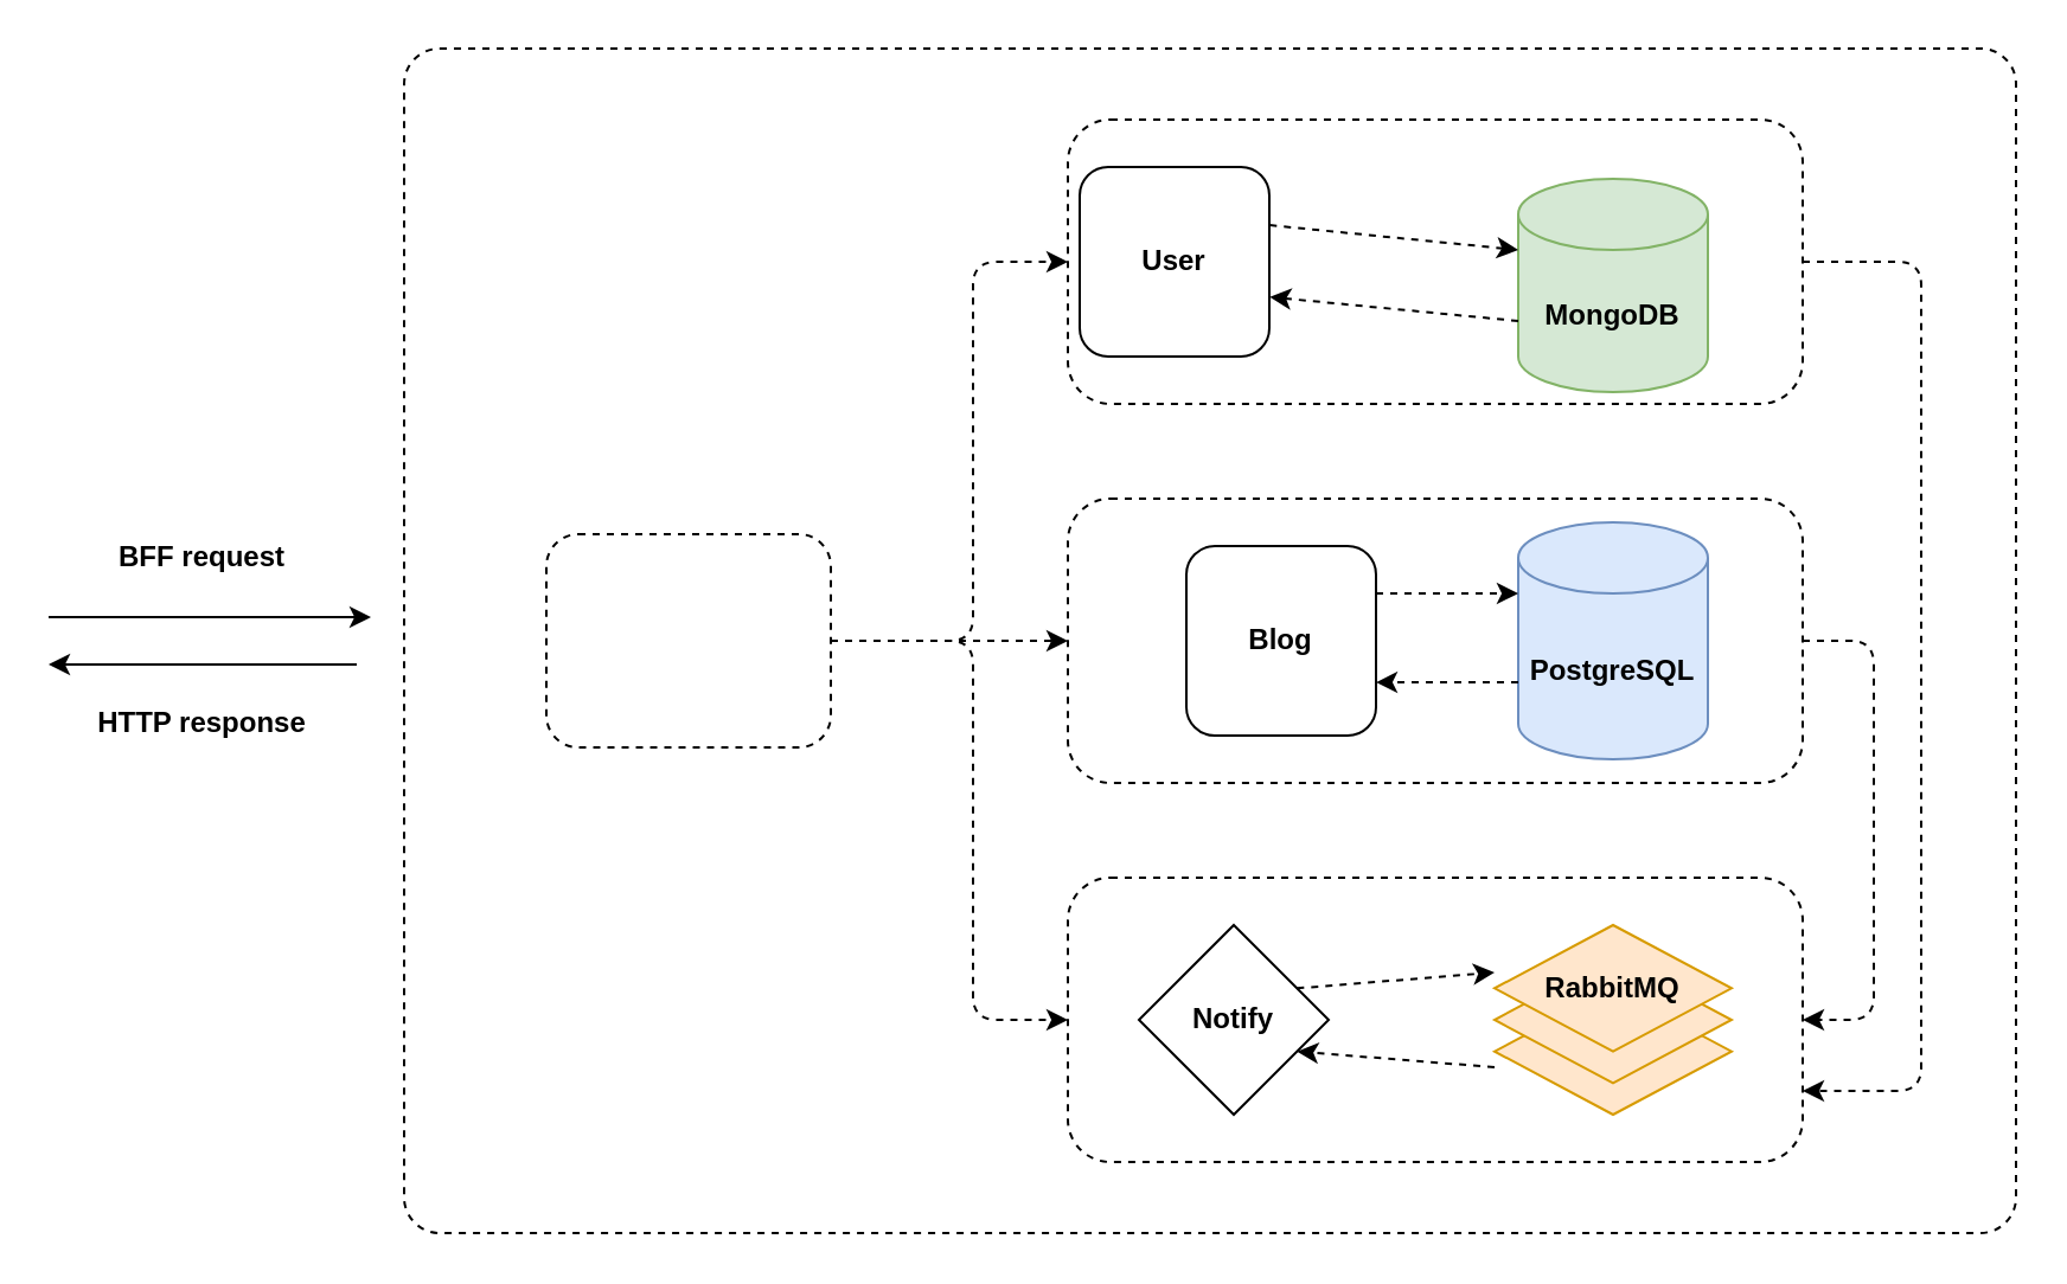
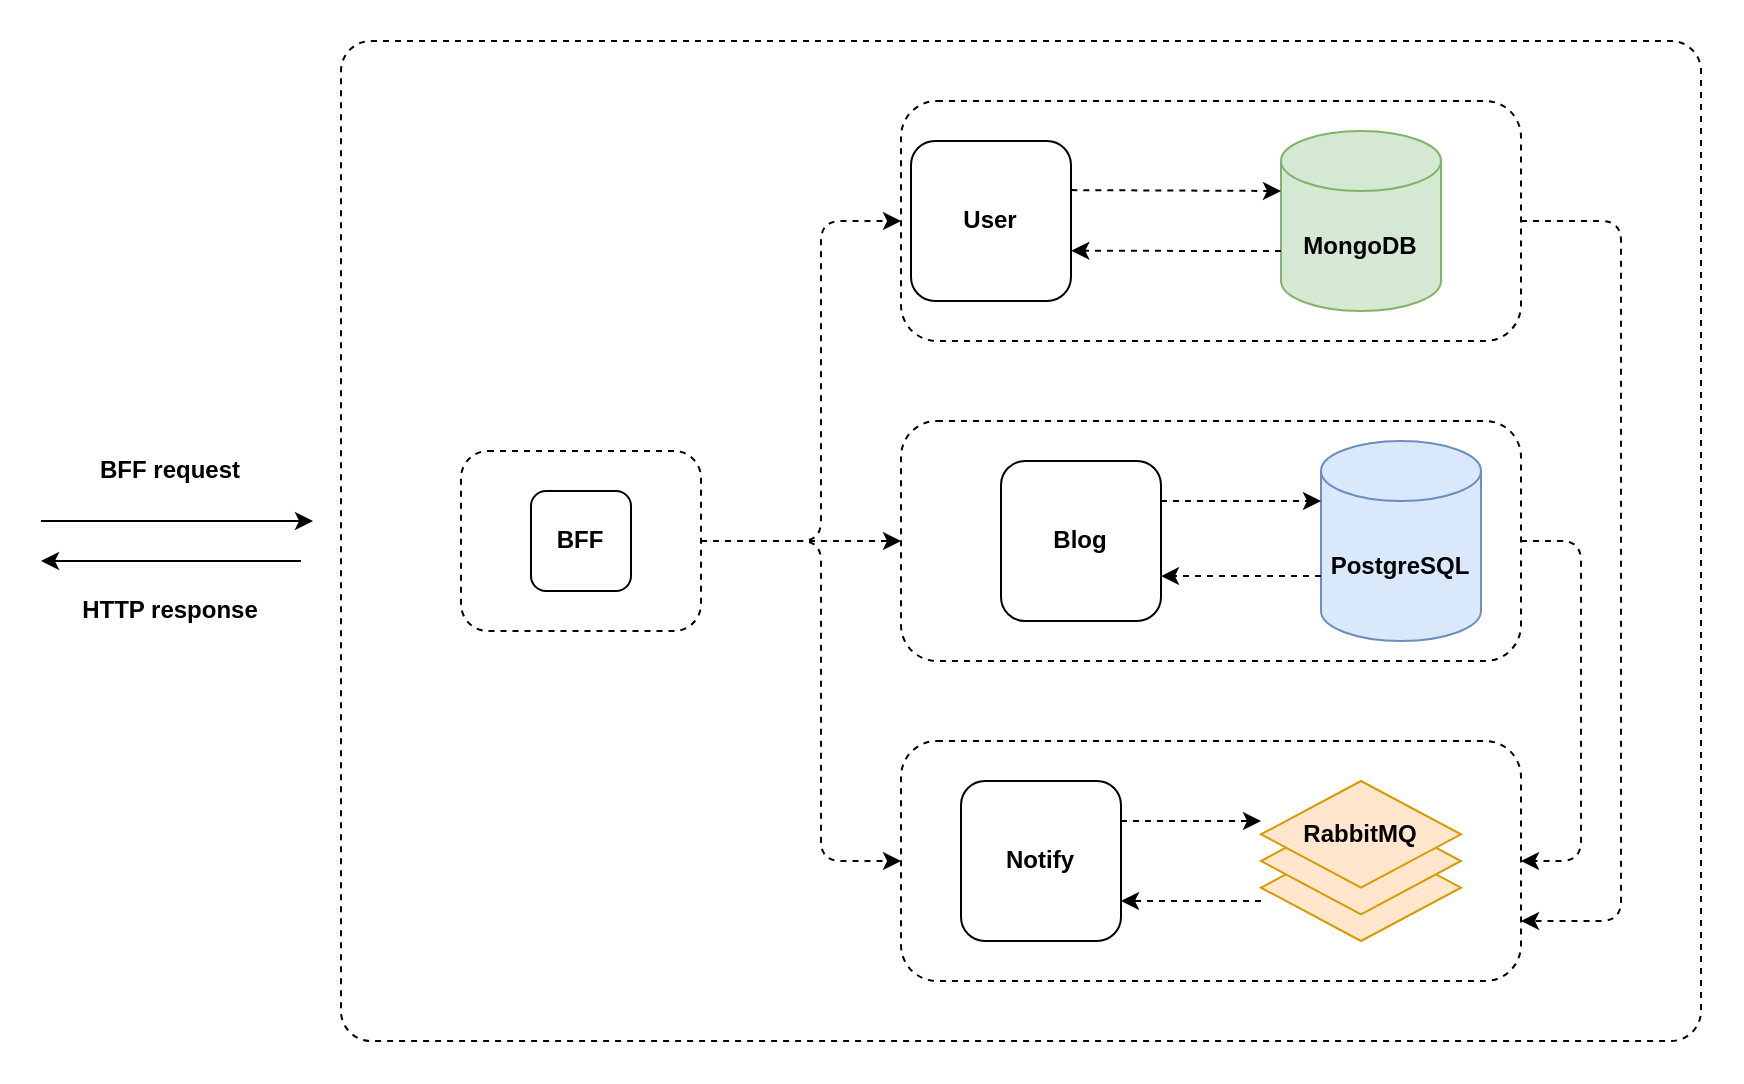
  <mxCell id="0" />
  <mxCell id="1" parent="0" />
  <mxCell id="2" value="" style="rounded=1;whiteSpace=wrap;html=1;fillColor=none;dashed=1;arcSize=3;" vertex="1" parent="1"><mxGeometry x="170" y="20" width="680" height="500" as="geometry" /></mxCell>
  <mxCell id="3" value="" style="endArrow=classic;html=1;rounded=0;" edge="1" parent="1"><mxGeometry width="50" height="50" relative="1" as="geometry"><mxPoint x="20" y="260" as="sourcePoint" /><mxPoint x="156" y="260" as="targetPoint" /></mxGeometry></mxCell>
  <mxCell id="4" value="BFF request" style="text;html=1;strokeColor=none;fillColor=none;align=center;verticalAlign=middle;whiteSpace=wrap;rounded=0;fontStyle=1" vertex="1" parent="1"><mxGeometry x="20" y="220" width="130" height="30" as="geometry" /></mxCell>
  <mxCell id="5" value="" style="endArrow=classic;html=1;rounded=1;exitX=1;exitY=0.5;exitDx=0;exitDy=0;entryX=0;entryY=0.5;entryDx=0;entryDy=0;dashed=1;" edge="1" parent="1" source="13" target="7"><mxGeometry width="50" height="50" relative="1" as="geometry"><mxPoint x="350" y="360" as="sourcePoint" /><mxPoint x="400" y="310" as="targetPoint" /></mxGeometry></mxCell>
  <mxCell id="6" value="" style="group" connectable="0" vertex="1" parent="1"><mxGeometry x="450" y="210" width="310" height="120" as="geometry" /></mxCell>
  <mxCell id="7" value="" style="rounded=1;whiteSpace=wrap;html=1;dashed=1;" vertex="1" parent="6"><mxGeometry width="310" height="120" as="geometry" /></mxCell>
- <mxCell id="8" value="PostgreSQL" style="shape=cylinder3;whiteSpace=wrap;html=1;boundedLbl=1;backgroundOutline=1;size=15;fillColor=#dae8fc;strokeColor=#6c8ebf;fontStyle=1" vertex="1" parent="6"><mxGeometry x="190" y="10" width="80" height="100" as="geometry" /></mxCell>
+ <mxCell id="8" value="PostgreSQL" style="shape=cylinder3;whiteSpace=wrap;html=1;boundedLbl=1;backgroundOutline=1;size=15;fillColor=#dae8fc;strokeColor=#6c8ebf;fontStyle=1" vertex="1" parent="6"><mxGeometry x="210" y="10" width="80" height="100" as="geometry" /></mxCell>
  <mxCell id="9" value="&lt;b&gt;Blog&lt;/b&gt;" style="whiteSpace=wrap;html=1;aspect=fixed;rounded=1;" vertex="1" parent="6"><mxGeometry x="50" y="20" width="80" height="80" as="geometry" /></mxCell>
  <mxCell id="10" value="" style="endArrow=classic;html=1;rounded=0;exitX=1;exitY=0.25;exitDx=0;exitDy=0;entryX=0;entryY=0;entryDx=0;entryDy=30;entryPerimeter=0;dashed=1;" edge="1" parent="6" source="9" target="8"><mxGeometry width="50" height="50" relative="1" as="geometry"><mxPoint x="160" y="70" as="sourcePoint" /><mxPoint x="210" y="20" as="targetPoint" /></mxGeometry></mxCell>
  <mxCell id="11" value="" style="endArrow=classic;html=1;rounded=0;exitX=0;exitY=0;exitDx=0;exitDy=67.5;exitPerimeter=0;entryX=1;entryY=0.719;entryDx=0;entryDy=0;entryPerimeter=0;dashed=1;" edge="1" parent="6" source="8" target="9"><mxGeometry width="50" height="50" relative="1" as="geometry"><mxPoint x="160" y="70" as="sourcePoint" /><mxPoint x="210" y="20" as="targetPoint" /></mxGeometry></mxCell>
  <mxCell id="12" value="" style="group" connectable="0" vertex="1" parent="1"><mxGeometry x="230" y="225" width="120" height="90" as="geometry" /></mxCell>
  <mxCell id="13" value="" style="rounded=1;whiteSpace=wrap;html=1;dashed=1;" vertex="1" parent="12"><mxGeometry width="120" height="90" as="geometry" /></mxCell>
+ <mxCell id="14" value="BFF" style="whiteSpace=wrap;html=1;aspect=fixed;fontStyle=1;rounded=1;" vertex="1" parent="12"><mxGeometry x="35" y="20" width="50" height="50" as="geometry" /></mxCell>
  <mxCell id="15" value="" style="endArrow=classic;html=1;rounded=1;exitX=1;exitY=0.5;exitDx=0;exitDy=0;entryX=0;entryY=0.5;entryDx=0;entryDy=0;dashed=1;" edge="1" parent="1" source="13" target="22"><mxGeometry width="50" height="50" relative="1" as="geometry"><mxPoint x="550" y="240" as="sourcePoint" /><mxPoint x="600" y="190" as="targetPoint" /><Array as="points"><mxPoint x="410" y="270" /><mxPoint x="410" y="110" /></Array></mxGeometry></mxCell>
  <mxCell id="16" value="" style="endArrow=classic;html=1;rounded=1;exitX=1;exitY=0.5;exitDx=0;exitDy=0;entryX=0;entryY=0.5;entryDx=0;entryDy=0;dashed=1;" edge="1" parent="1" source="13" target="28"><mxGeometry width="50" height="50" relative="1" as="geometry"><mxPoint x="550" y="240" as="sourcePoint" /><mxPoint x="600" y="190" as="targetPoint" /><Array as="points"><mxPoint x="410" y="270" /><mxPoint x="410" y="430" /></Array></mxGeometry></mxCell>
  <mxCell id="17" value="" style="endArrow=classic;html=1;rounded=1;exitX=1;exitY=0.5;exitDx=0;exitDy=0;entryX=1;entryY=0.75;entryDx=0;entryDy=0;dashed=1;" edge="1" parent="1" source="22" target="28"><mxGeometry width="50" height="50" relative="1" as="geometry"><mxPoint x="550" y="240" as="sourcePoint" /><mxPoint x="600" y="190" as="targetPoint" /><Array as="points"><mxPoint x="810" y="110" /><mxPoint x="810" y="460" /></Array></mxGeometry></mxCell>
  <mxCell id="18" value="" style="endArrow=classic;html=1;rounded=1;exitX=1;exitY=0.5;exitDx=0;exitDy=0;entryX=1;entryY=0.5;entryDx=0;entryDy=0;dashed=1;" edge="1" parent="1" source="7" target="28"><mxGeometry width="50" height="50" relative="1" as="geometry"><mxPoint x="550" y="240" as="sourcePoint" /><mxPoint x="600" y="190" as="targetPoint" /><Array as="points"><mxPoint x="790" y="270" /><mxPoint x="790" y="430" /></Array></mxGeometry></mxCell>
  <mxCell id="19" value="" style="endArrow=classic;html=1;rounded=0;" edge="1" parent="1"><mxGeometry width="50" height="50" relative="1" as="geometry"><mxPoint x="150" y="280" as="sourcePoint" /><mxPoint x="20" y="280" as="targetPoint" /></mxGeometry></mxCell>
  <mxCell id="20" value="HTTP response" style="text;html=1;strokeColor=none;fillColor=none;align=center;verticalAlign=middle;whiteSpace=wrap;rounded=0;fontStyle=1" vertex="1" parent="1"><mxGeometry x="20" y="290" width="130" height="30" as="geometry" /></mxCell>
  <mxCell id="21" value="" style="group" connectable="0" vertex="1" parent="1"><mxGeometry x="450" y="50" width="310" height="120" as="geometry" /></mxCell>
  <mxCell id="22" value="" style="rounded=1;whiteSpace=wrap;html=1;dashed=1;" vertex="1" parent="21"><mxGeometry width="310" height="120" as="geometry" /></mxCell>
- <mxCell id="23" value="MongoDB" style="shape=cylinder3;whiteSpace=wrap;html=1;boundedLbl=1;backgroundOutline=1;size=15;fillColor=#d5e8d4;strokeColor=#82b366;fontStyle=1" vertex="1" parent="21"><mxGeometry x="190" y="25" width="80" height="90" as="geometry" /></mxCell>
+ <mxCell id="23" value="MongoDB" style="shape=cylinder3;whiteSpace=wrap;html=1;boundedLbl=1;backgroundOutline=1;size=15;fillColor=#d5e8d4;strokeColor=#82b366;fontStyle=1" vertex="1" parent="21"><mxGeometry x="190" y="15" width="80" height="90" as="geometry" /></mxCell>
  <mxCell id="24" value="&lt;b&gt;User&lt;/b&gt;" style="whiteSpace=wrap;html=1;aspect=fixed;rounded=1;" vertex="1" parent="21"><mxGeometry x="5" y="20" width="80" height="80" as="geometry" /></mxCell>
  <mxCell id="25" value="" style="endArrow=classic;html=1;rounded=0;entryX=0;entryY=0;entryDx=0;entryDy=30;entryPerimeter=0;exitX=1.002;exitY=0.307;exitDx=0;exitDy=0;exitPerimeter=0;dashed=1;" edge="1" parent="21" source="24" target="23"><mxGeometry width="50" height="50" relative="1" as="geometry"><mxPoint x="40" y="180" as="sourcePoint" /><mxPoint x="90" y="130" as="targetPoint" /></mxGeometry></mxCell>
  <mxCell id="26" value="" style="endArrow=classic;html=1;rounded=0;exitX=0;exitY=0;exitDx=0;exitDy=60;exitPerimeter=0;entryX=1.002;entryY=0.686;entryDx=0;entryDy=0;entryPerimeter=0;dashed=1;" edge="1" parent="21" source="23" target="24"><mxGeometry width="50" height="50" relative="1" as="geometry"><mxPoint x="-40" y="180" as="sourcePoint" /><mxPoint x="10" y="130" as="targetPoint" /></mxGeometry></mxCell>
  <mxCell id="27" value="" style="group" connectable="0" vertex="1" parent="1"><mxGeometry x="450" y="370" width="310" height="120" as="geometry" /></mxCell>
  <mxCell id="28" value="" style="rounded=1;whiteSpace=wrap;html=1;dashed=1;" vertex="1" parent="27"><mxGeometry width="310" height="120" as="geometry" /></mxCell>
- <mxCell id="29" value="&lt;b&gt;Notify&lt;/b&gt;" style="rhombus;whiteSpace=wrap;html=1;aspect=fixed;" vertex="1" parent="27"><mxGeometry x="30" y="20" width="80" height="80" as="geometry" /></mxCell>
+ <mxCell id="29" value="&lt;b&gt;Notify&lt;/b&gt;" style="whiteSpace=wrap;html=1;aspect=fixed;rounded=1;" vertex="1" parent="27"><mxGeometry x="30" y="20" width="80" height="80" as="geometry" /></mxCell>
  <mxCell id="30" value="" style="group;fontStyle=1" connectable="0" vertex="1" parent="27"><mxGeometry x="180" y="20" width="100" height="80" as="geometry" /></mxCell>
  <mxCell id="31" value="" style="rhombus;whiteSpace=wrap;html=1;fillColor=#ffe6cc;strokeColor=#d79b00;" vertex="1" parent="30"><mxGeometry y="26.667" width="100" height="53.333" as="geometry" /></mxCell>
  <mxCell id="32" value="" style="rhombus;whiteSpace=wrap;html=1;fillColor=#ffe6cc;strokeColor=#d79b00;" vertex="1" parent="30"><mxGeometry y="13.333" width="100" height="53.333" as="geometry" /></mxCell>
  <mxCell id="33" value="RabbitMQ" style="rhombus;whiteSpace=wrap;html=1;fillColor=#ffe6cc;strokeColor=#d79b00;fontStyle=1;" vertex="1" parent="30"><mxGeometry width="100" height="53.333" as="geometry" /></mxCell>
  <mxCell id="34" value="" style="endArrow=classic;html=1;exitX=1;exitY=0.25;exitDx=0;exitDy=0;rounded=0;dashed=1;" edge="1" parent="27" source="29"><mxGeometry width="50" height="50" relative="1" as="geometry"><mxPoint x="160" y="-90" as="sourcePoint" /><mxPoint x="180" y="40" as="targetPoint" /></mxGeometry></mxCell>
  <mxCell id="35" value="" style="endArrow=classic;html=1;rounded=0;entryX=1;entryY=0.75;entryDx=0;entryDy=0;dashed=1;" edge="1" parent="27" target="29"><mxGeometry width="50" height="50" relative="1" as="geometry"><mxPoint x="180" y="80" as="sourcePoint" /><mxPoint x="150" y="-180" as="targetPoint" /></mxGeometry></mxCell>
